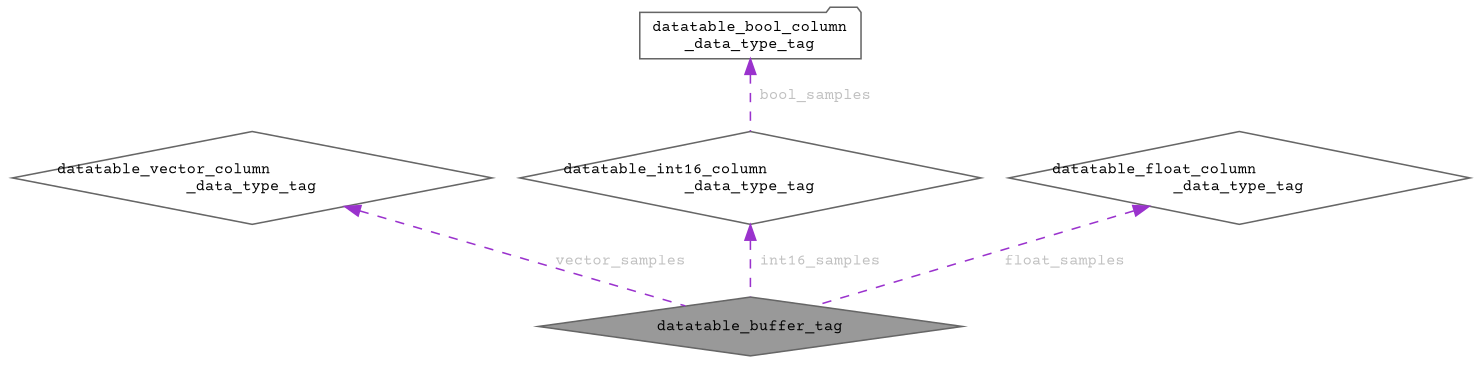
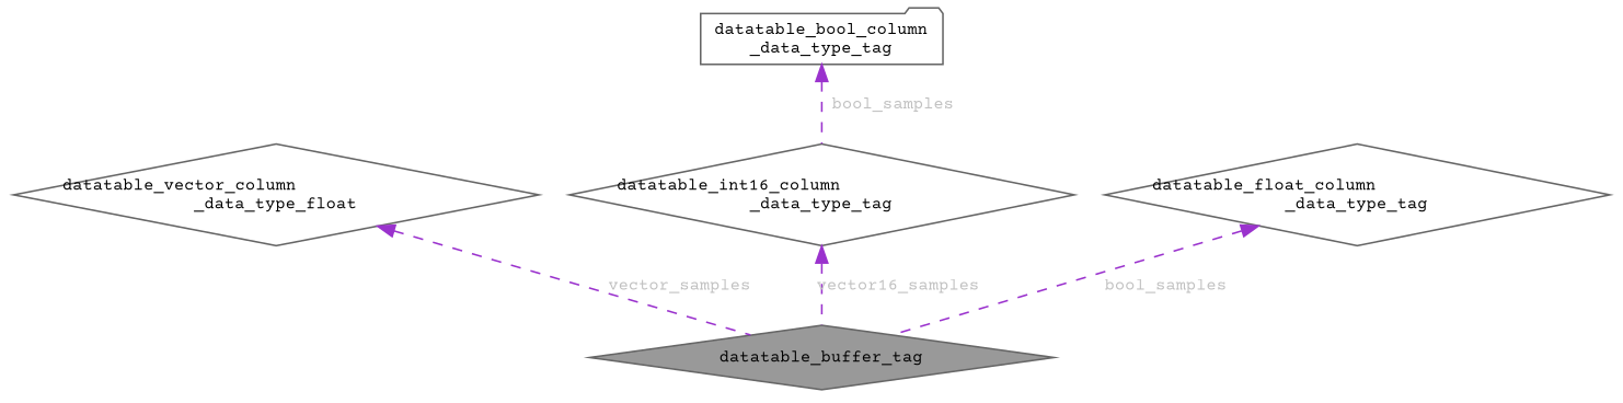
  digraph {
    fontname="Courier Prime"
    rankdir=TB
    node [color=gray40 fillcolor=white fontname="Courier Prime" fontsize=10 shape=diamond style=filled]
    edge [color=darkorchid3 dir=back fontcolor=grey fontname="Courier Prime" fontsize=10 labelfontname=Helvetica labelfontsize=10 style=dashed]
    n1 [fillcolor=grey60 fontcolor=black height=0.2 label=datatable_buffer_tag width=0.4]
-   n2 [height=0.2 label="datatable_vector_column\l_data_type_tag" width=0.4]
+   n2 [height=0.2 label="datatable_vector_column\l_data_type_float" width=0.4]
    n3 [height=0.2 label="datatable_bool_column\l_data_type_tag" shape=folder width=0.4]
    n4 [height=0.2 label="datatable_int16_column\l_data_type_tag" width=0.4]
    n5 [height=0.2 label="datatable_float_column\l_data_type_tag" width=0.4]
    n2 -> n1 [label=" vector_samples"]
    n3 -> n4 [label=" bool_samples"]
-   n4 -> n1 [label=" int16_samples"]
-   n5 -> n1 [label=" float_samples"]
+   n4 -> n1 [label=" vector16_samples"]
+   n5 -> n1 [label=" bool_samples"]
  }
